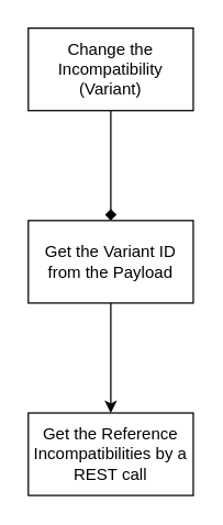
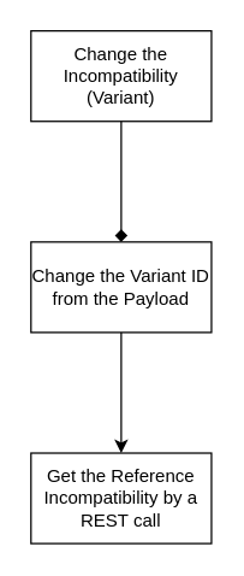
  <mxCell id="0" />
  <mxCell id="1" parent="0" />
  <mxCell id="2" value="" style="edgeStyle=orthogonalEdgeStyle;rounded=0;orthogonalLoop=1;jettySize=auto;html=1;endArrow=diamond;" edge="1" parent="1" source="3" target="5"><mxGeometry relative="1" as="geometry" /></mxCell>
  <mxCell id="3" value="Change the Incompatibility (Variant)" style="rounded=0;whiteSpace=wrap;html=1;" vertex="1" parent="1"><mxGeometry x="20" y="20" width="120" height="60" as="geometry" /></mxCell>
  <mxCell id="4" value="" style="edgeStyle=orthogonalEdgeStyle;rounded=0;orthogonalLoop=1;jettySize=auto;html=1;" edge="1" parent="1" source="5" target="6"><mxGeometry relative="1" as="geometry" /></mxCell>
- <mxCell id="5" value="Get the Variant ID from the Payload" style="rounded=0;whiteSpace=wrap;html=1;" vertex="1" parent="1"><mxGeometry x="20" y="160" width="120" height="60" as="geometry" /></mxCell>
- <mxCell id="6" value="Get the Reference Incompatibilities by a REST call" style="whiteSpace=wrap;html=1;rounded=0;" vertex="1" parent="1"><mxGeometry x="20" y="300" width="120" height="60" as="geometry" /></mxCell>
+ <mxCell id="5" value="Change the Variant ID from the Payload" style="rounded=0;whiteSpace=wrap;html=1;" vertex="1" parent="1"><mxGeometry x="20" y="160" width="120" height="60" as="geometry" /></mxCell>
+ <mxCell id="6" value="Get the Reference Incompatibility by a REST call" style="whiteSpace=wrap;html=1;rounded=0;" vertex="1" parent="1"><mxGeometry x="20" y="300" width="120" height="60" as="geometry" /></mxCell>
